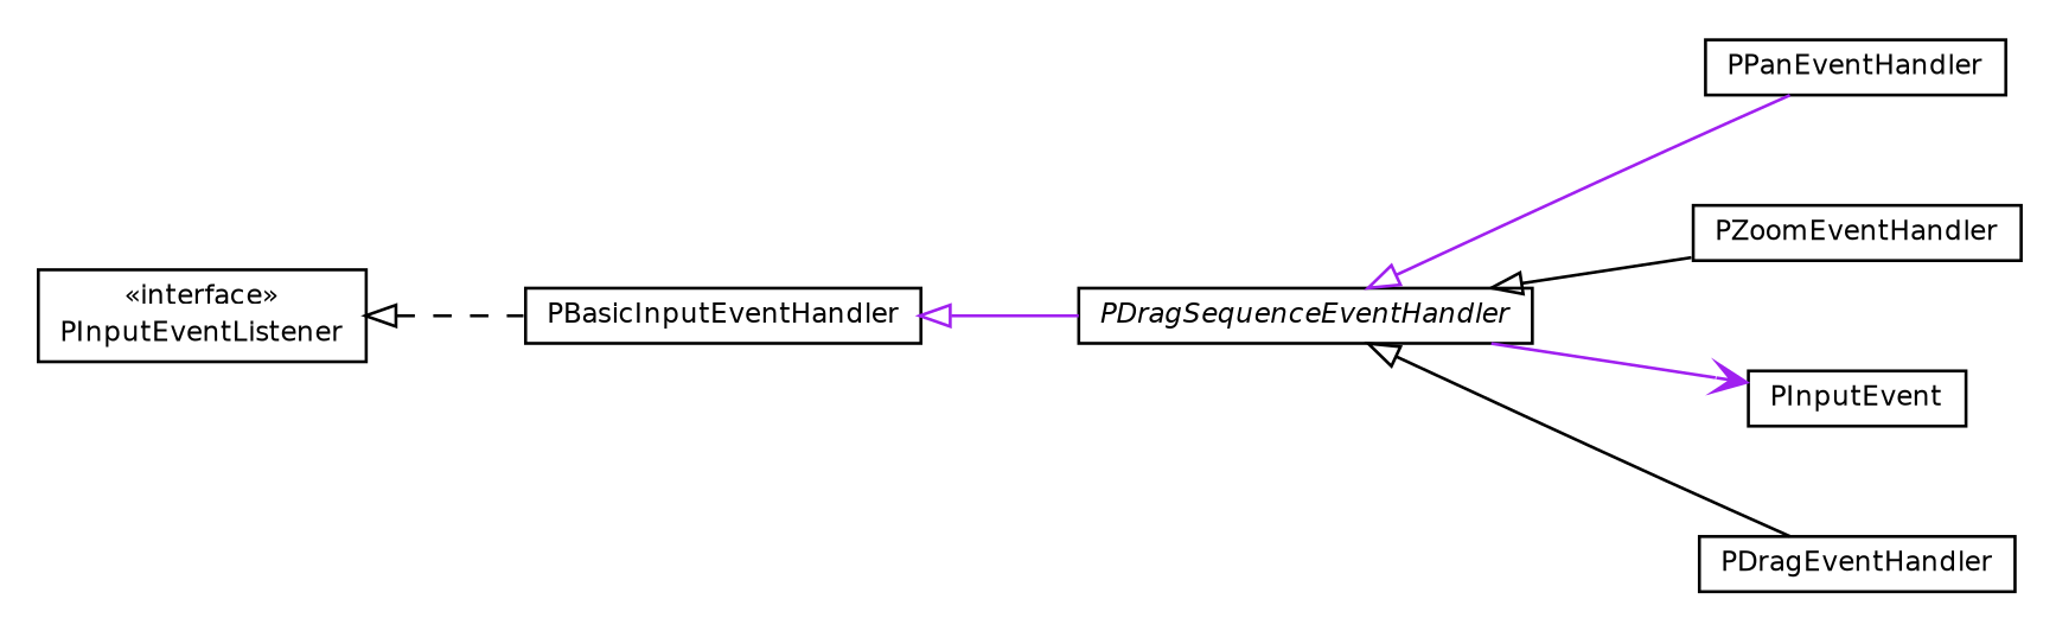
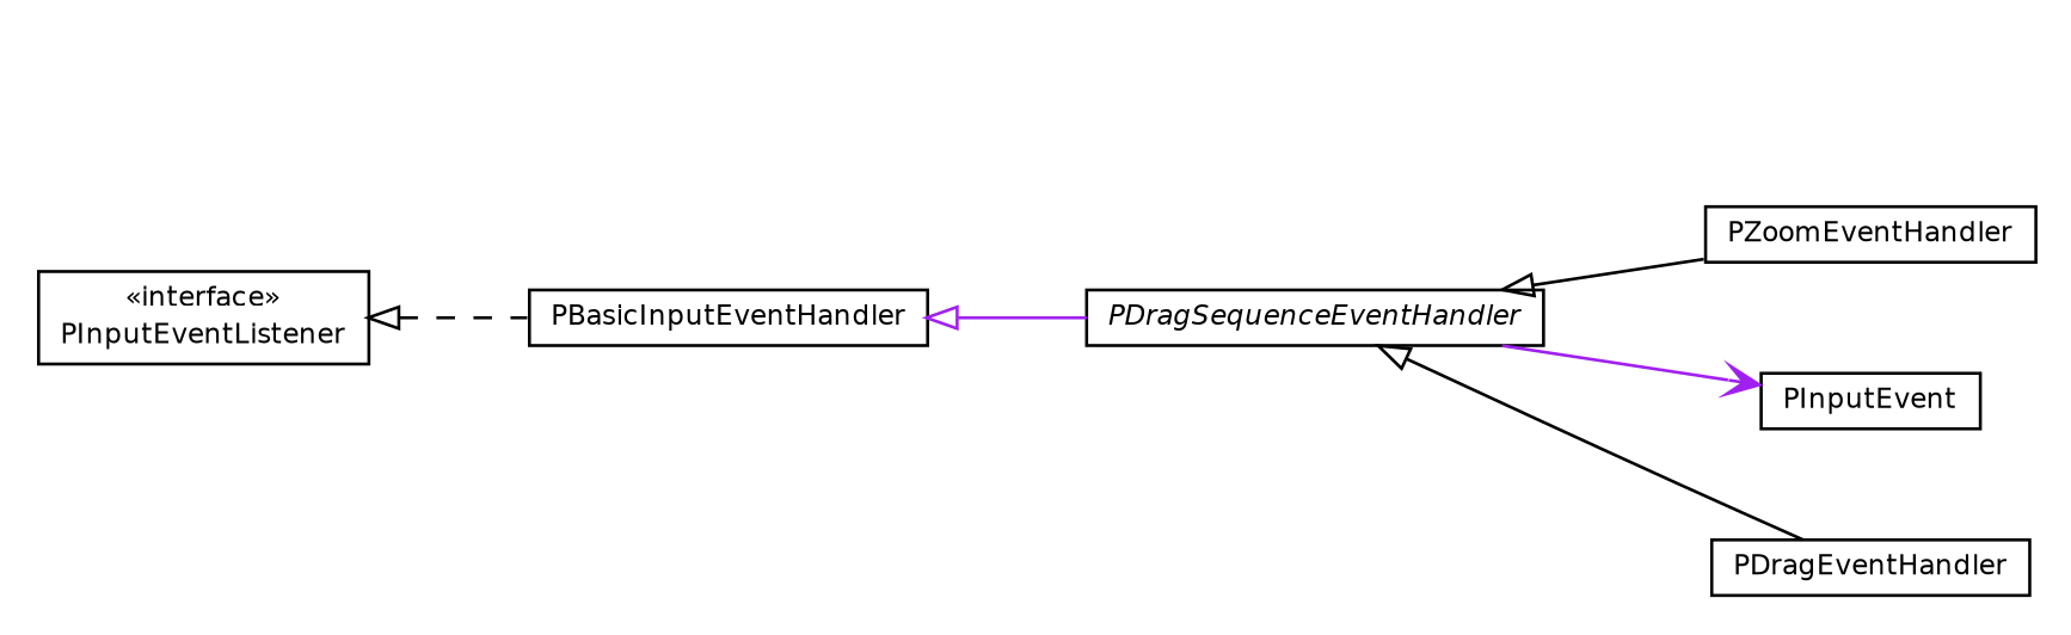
  digraph {
    rankdir=LR
    node [fontcolor=black fontname=Helvetica fontsize=9.0 shape=plaintext]
    edge [arrowtail=empty color=purple dir=back fontname=Helvetica fontsize=10 headport=p labelfontname=Helvetica labelfontsize=10 tailport=p]
    n1 [label=<<table border="0" cellborder="1" cellspacing="0" cellpadding="2" port="p" href="./PDragSequenceEventHandler.html"> 		<tr><td><table border="0" cellspacing="0" cellpadding="1"> 			<tr><td><font face="Helvetica-Oblique"> PDragSequenceEventHandler </font></td></tr> 		</table></td></tr> 		</table>>]
-   n2 [label=<<table border="0" cellborder="1" cellspacing="0" cellpadding="2" port="p" href="./PPanEventHandler.html"> 		<tr><td><table border="0" cellspacing="0" cellpadding="1"> 			<tr><td> PPanEventHandler </td></tr> 		</table></td></tr> 		</table>>]
    n3 [label=<<table border="0" cellborder="1" cellspacing="0" cellpadding="2" port="p" href="./PZoomEventHandler.html"> 		<tr><td><table border="0" cellspacing="0" cellpadding="1"> 			<tr><td> PZoomEventHandler </td></tr> 		</table></td></tr> 		</table>>]
    n4 [label=<<table border="0" cellborder="1" cellspacing="0" cellpadding="2" port="p" href="./PInputEvent.html"> 		<tr><td><table border="0" cellspacing="0" cellpadding="1"> 			<tr><td> PInputEvent </td></tr> 		</table></td></tr> 		</table>>]
    n5 [label=<<table border="0" cellborder="1" cellspacing="0" cellpadding="2" port="p" href="./PDragEventHandler.html"> 		<tr><td><table border="0" cellspacing="0" cellpadding="1"> 			<tr><td> PDragEventHandler </td></tr> 		</table></td></tr> 		</table>>]
    n6 [label=<<table border="0" cellborder="1" cellspacing="0" cellpadding="2" port="p" href="./PInputEventListener.html"> 		<tr><td><table border="0" cellspacing="0" cellpadding="1"> 			<tr><td> &laquo;interface&raquo; </td></tr> 			<tr><td> PInputEventListener </td></tr> 		</table></td></tr> 		</table>>]
    n7 [label=<<table border="0" cellborder="1" cellspacing="0" cellpadding="2" port="p" href="./PBasicInputEventHandler.html"> 		<tr><td><table border="0" cellspacing="0" cellpadding="1"> 			<tr><td> PBasicInputEventHandler </td></tr> 		</table></td></tr> 		</table>>]
-   n1 -> n2
    n1 -> n3 [color=black]
    n1 -> n4 [arrowhead=open fontcolor=black fontsize=10.0 arrowtail="" dir=""]
    n1 -> n5 [color=black]
    n6 -> n7 [color=black style=dashed]
    n7 -> n1
  }
